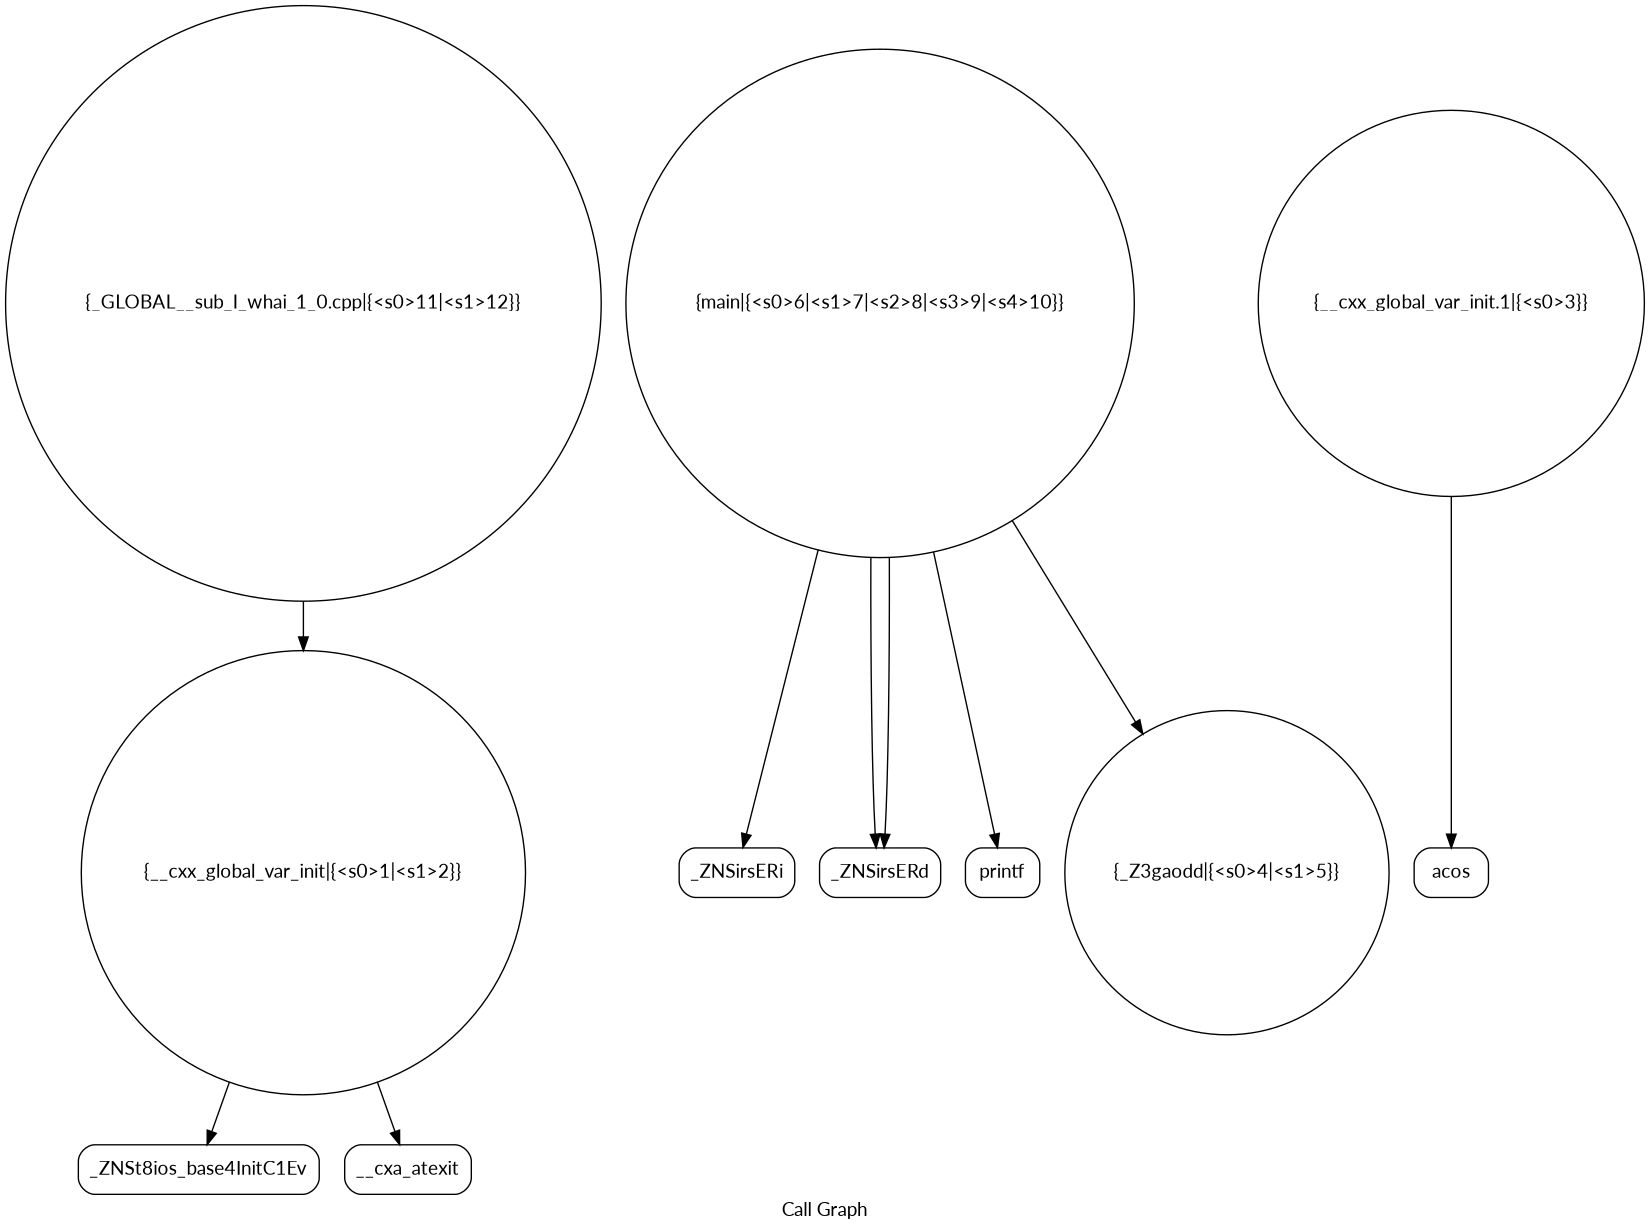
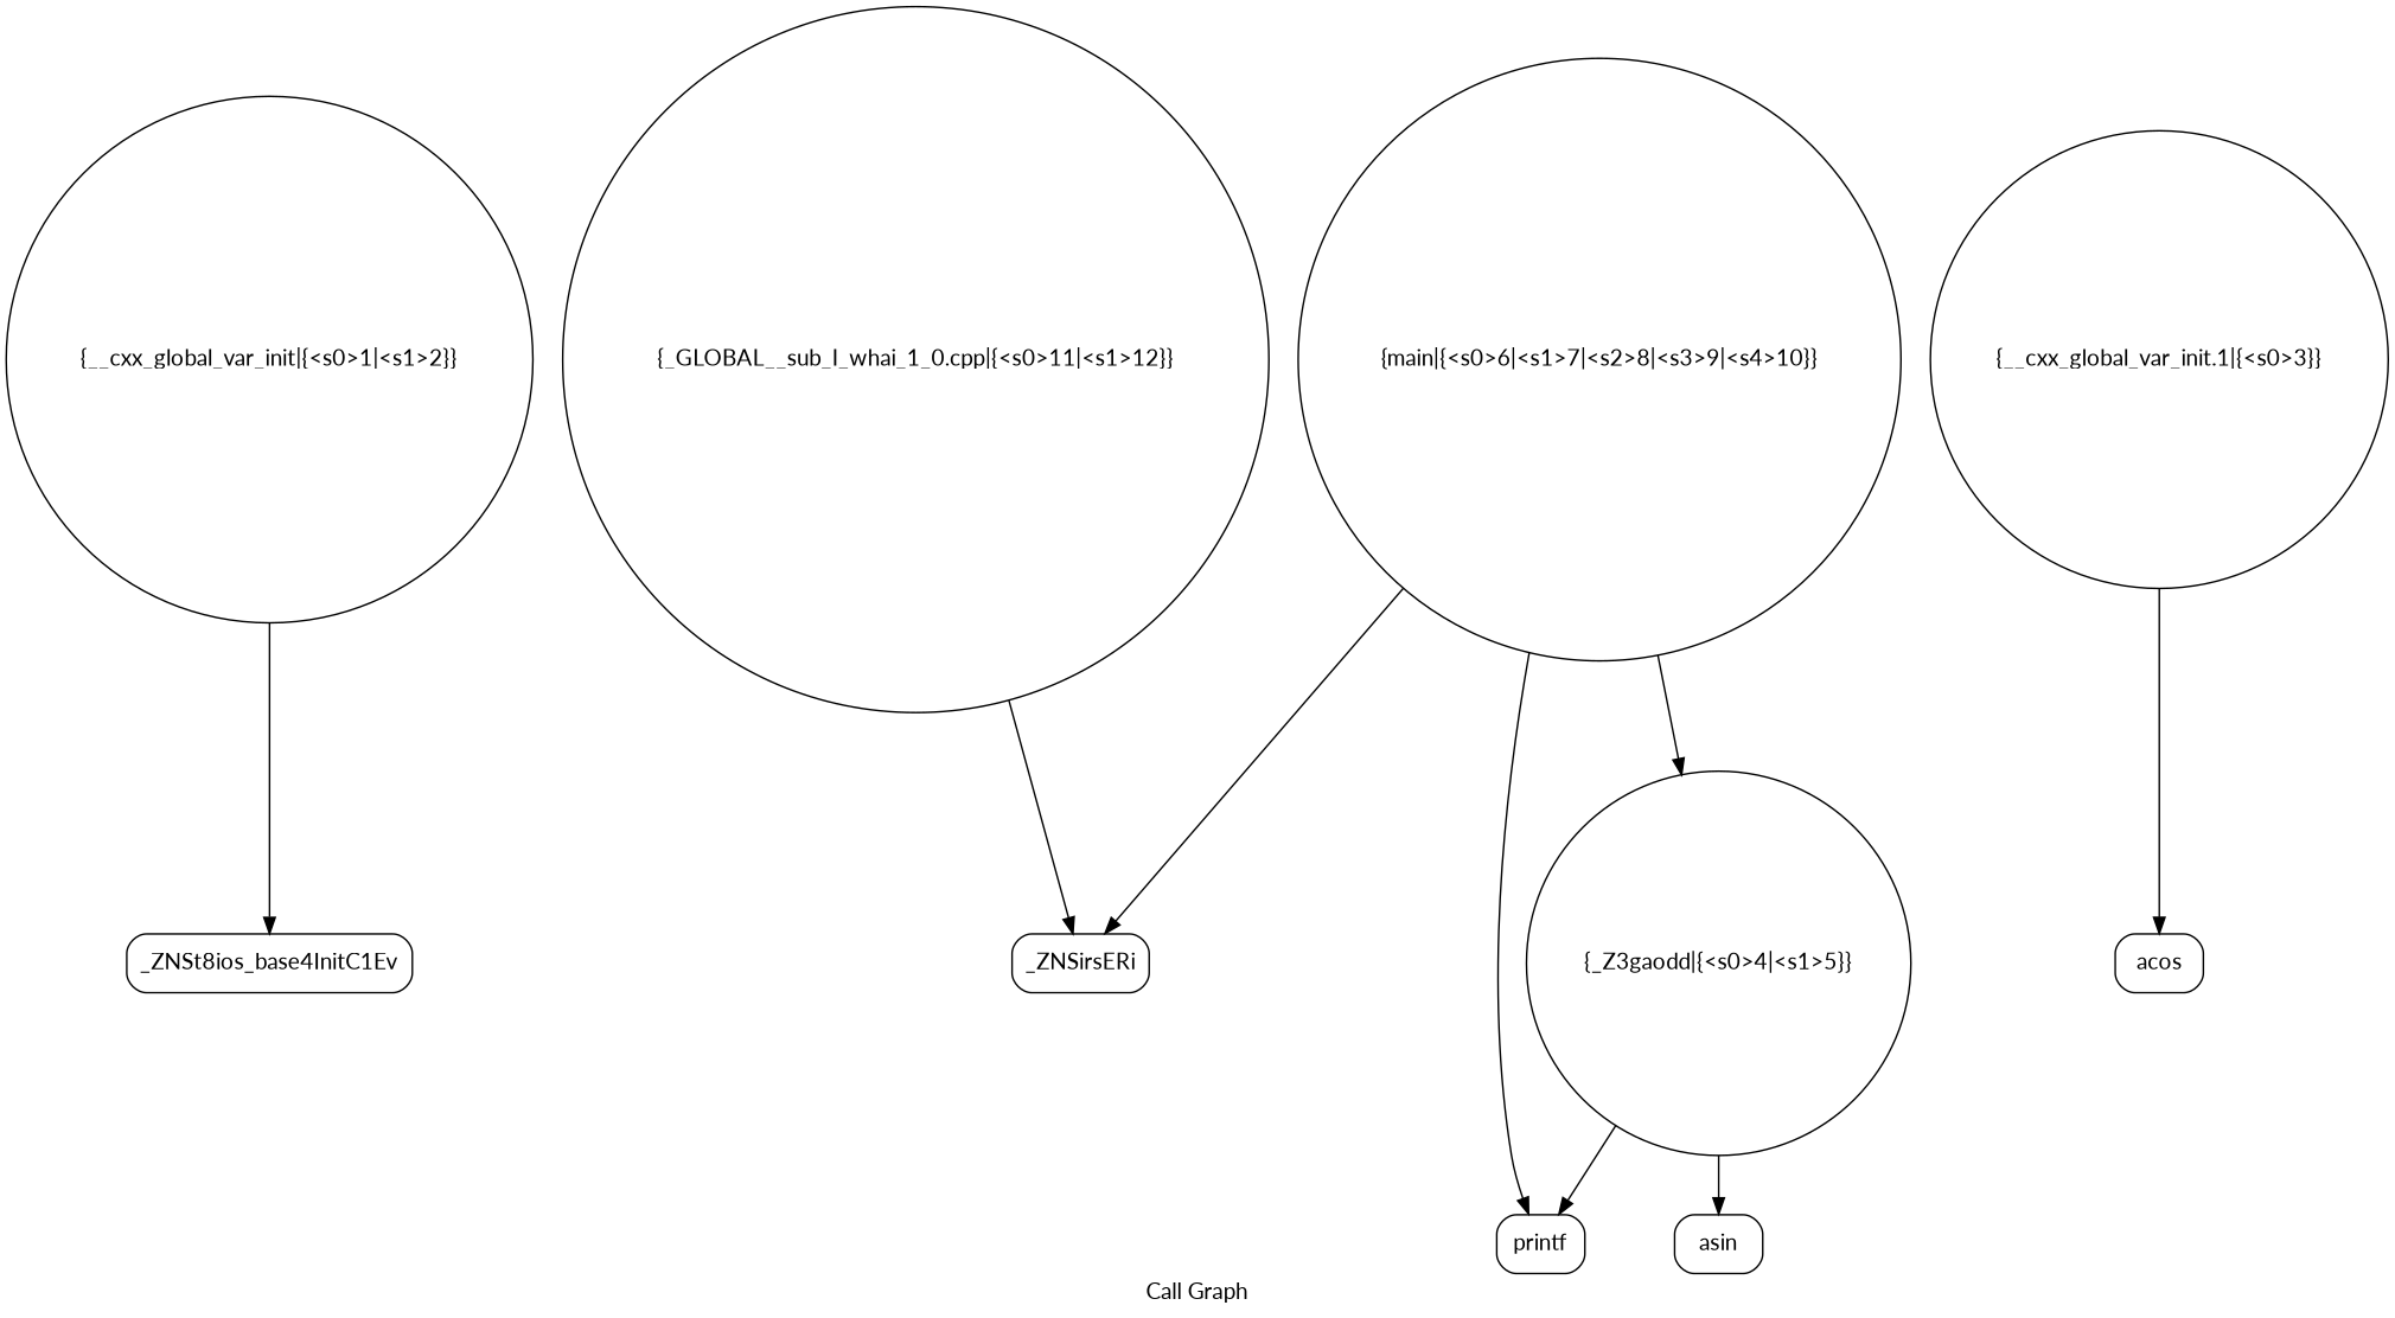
  digraph {
    fontname=Lato
    label="Call Graph"
    node [fontname=Lato shape=Mrecord]
    edge [color=black fontname=Lato tailport=s0]
    n1 [label="{__cxx_global_var_init|{<s0>1|<s1>2}}" shape=circle]
    n2 [label="{_ZNSt8ios_base4InitC1Ev}"]
-   n3 [label="{__cxa_atexit}"]
+   n4 [label="{asin}"]
    n5 [label="{main|{<s0>6|<s1>7|<s2>8|<s3>9|<s4>10}}" shape=circle]
    n6 [label="{_ZNSirsERi}"]
-   n7 [label="{_ZNSirsERd}"]
    n8 [label="{printf}"]
    n9 [label="{_Z3gaodd|{<s0>4|<s1>5}}" shape=circle]
    n10 [label="{__cxx_global_var_init.1|{<s0>3}}" shape=circle]
    n11 [label="{acos}"]
    n12 [label="{_GLOBAL__sub_I_whai_1_0.cpp|{<s0>11|<s1>12}}" shape=circle]
    n1 -> n2
-   n1 -> n3 [tailport=s1]
    n5 -> n6
-   n5 -> n7 [tailport=s1]
-   n5 -> n7 [tailport=s2]
    n5 -> n8 [tailport=s3]
    n5 -> n9 [tailport=s4]
+   n9 -> n4
+   n9 -> n8 [tailport=s1]
    n10 -> n11
-   n12 -> n1
+   n12 -> n6
  }
